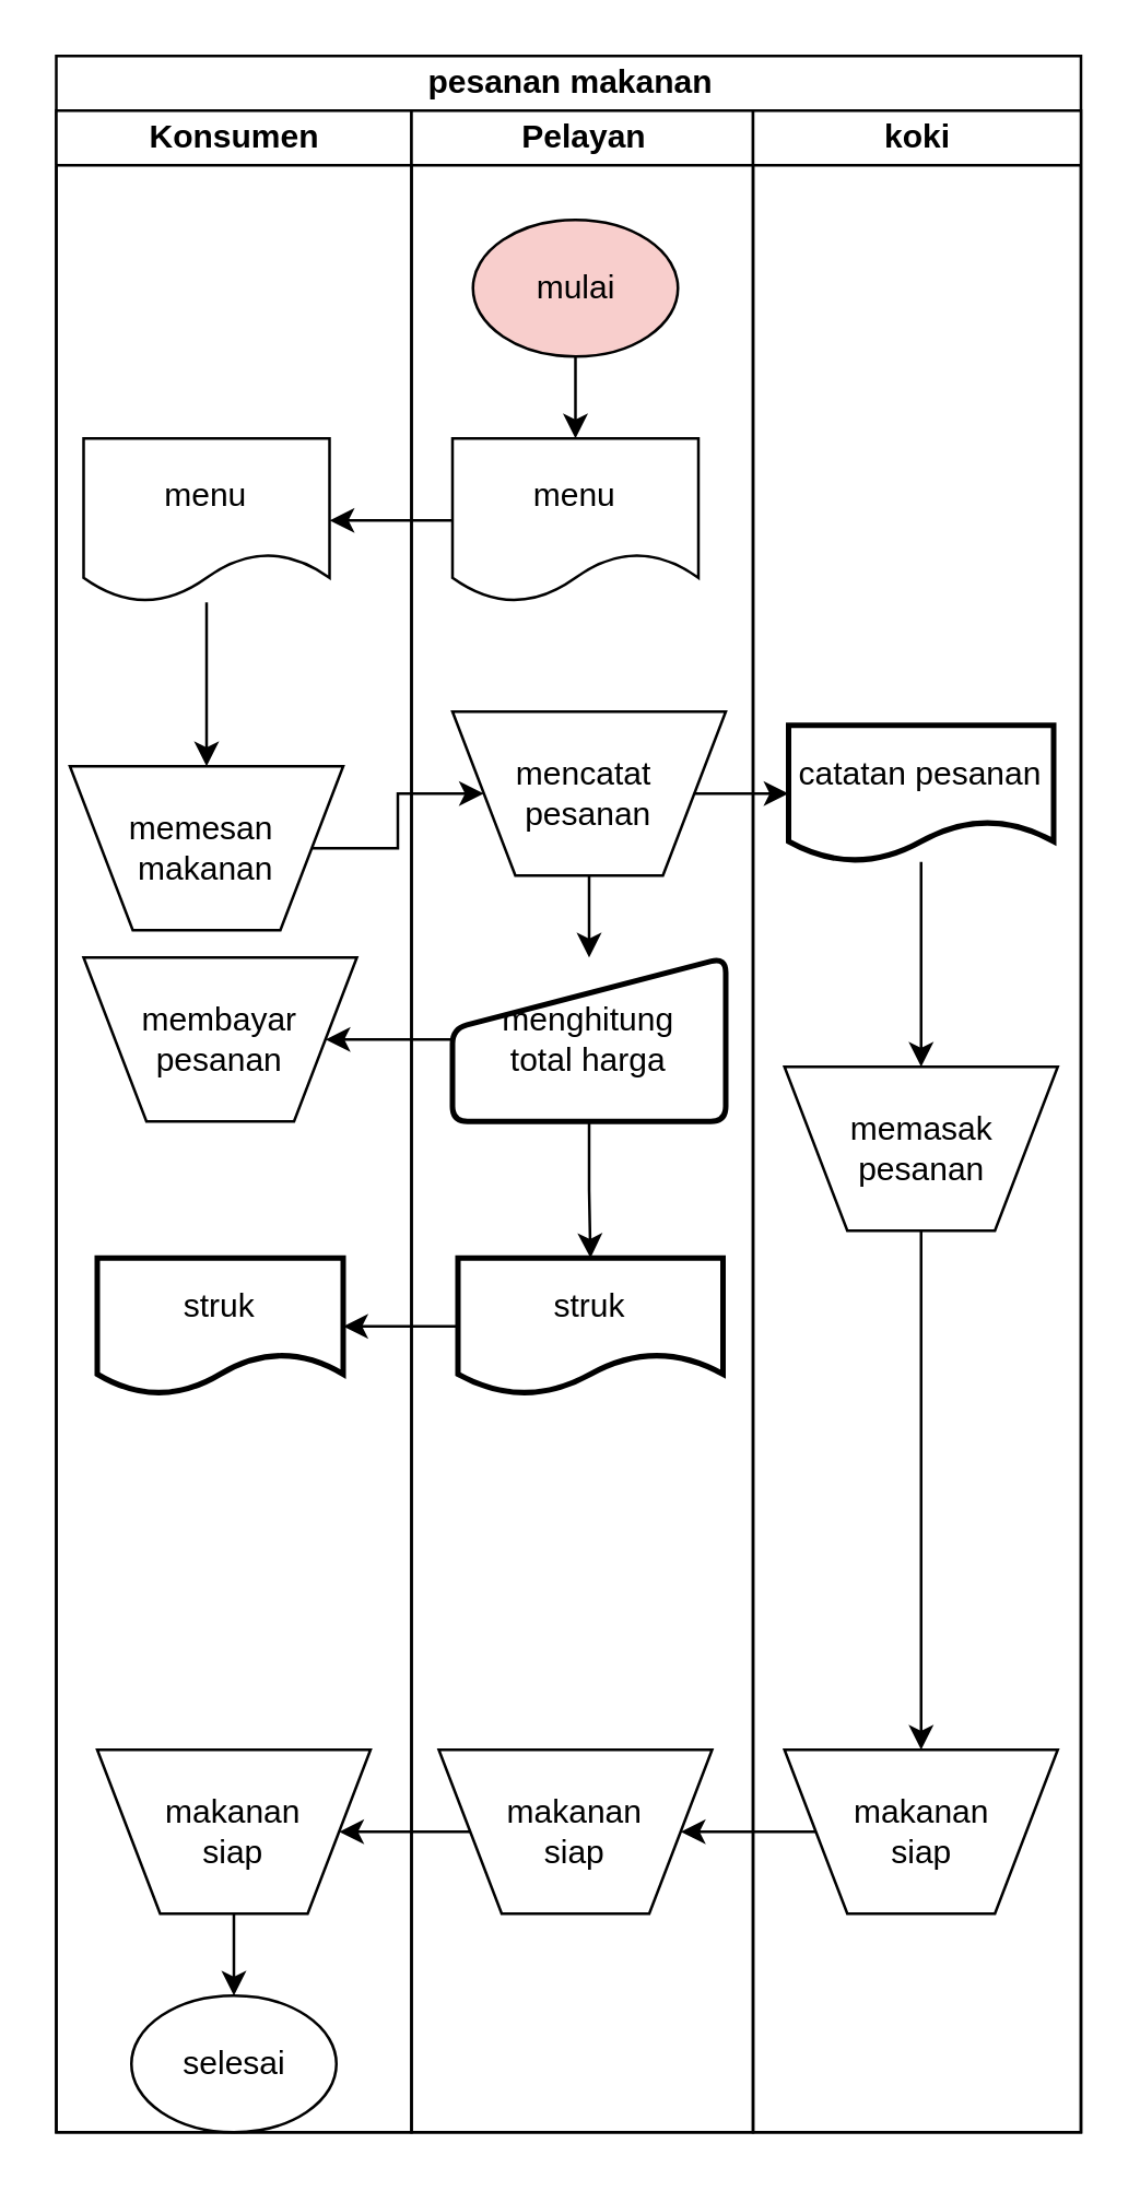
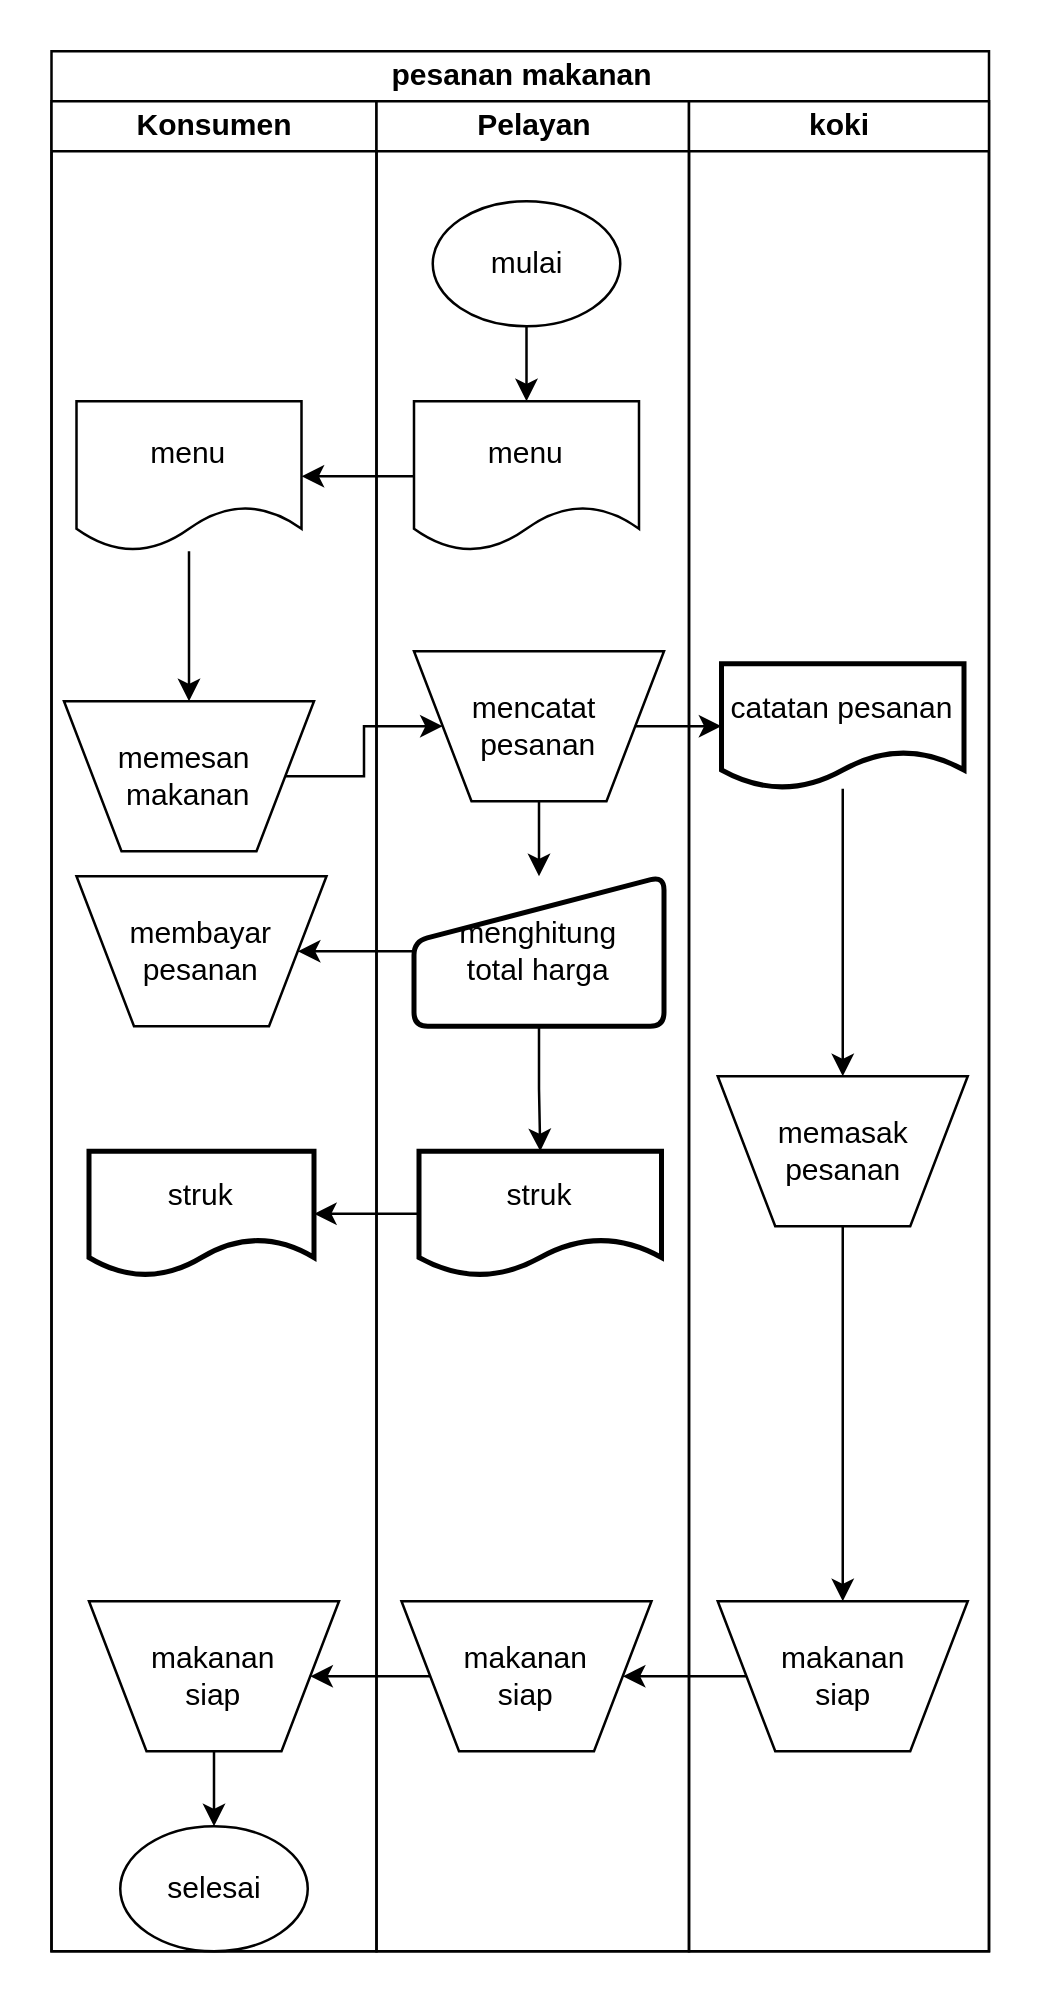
  <mxCell id="0" />
  <mxCell id="1" parent="0" />
  <mxCell id="2" value="pesanan makanan" style="swimlane;childLayout=stackLayout;resizeParent=1;resizeParentMax=0;startSize=20;html=1;" parent="1" vertex="1"><mxGeometry x="20" y="20" width="375" height="760" as="geometry" /></mxCell>
  <mxCell id="3" value="Konsumen" style="swimlane;startSize=20;html=1;" parent="2" vertex="1"><mxGeometry y="20" width="130" height="740" as="geometry" /></mxCell>
  <mxCell id="4" value="" style="edgeStyle=orthogonalEdgeStyle;rounded=0;orthogonalLoop=1;jettySize=auto;html=1;" edge="1" parent="3" source="5" target="6"><mxGeometry relative="1" as="geometry" /></mxCell>
  <mxCell id="5" value="menu" style="shape=document;whiteSpace=wrap;html=1;boundedLbl=1;" vertex="1" parent="3"><mxGeometry x="10.0" y="120" width="90" height="60" as="geometry" /></mxCell>
  <mxCell id="6" value="memesan&amp;nbsp;&lt;div&gt;makanan&lt;/div&gt;" style="verticalLabelPosition=middle;verticalAlign=middle;html=1;shape=trapezoid;perimeter=trapezoidPerimeter;whiteSpace=wrap;size=0.23;arcSize=10;flipV=1;labelPosition=center;align=center;" vertex="1" parent="3"><mxGeometry x="5.0" y="240" width="100" height="60" as="geometry" /></mxCell>
  <mxCell id="7" value="membayar&lt;div&gt;pesanan&lt;/div&gt;" style="verticalLabelPosition=middle;verticalAlign=middle;html=1;shape=trapezoid;perimeter=trapezoidPerimeter;whiteSpace=wrap;size=0.23;arcSize=10;flipV=1;labelPosition=center;align=center;" vertex="1" parent="3"><mxGeometry x="10" y="310" width="100" height="60" as="geometry" /></mxCell>
  <mxCell id="8" value="struk" style="shape=document;whiteSpace=wrap;html=1;boundedLbl=1;strokeWidth=2;rounded=1;arcSize=11;" vertex="1" parent="3"><mxGeometry x="15" y="420" width="90" height="50" as="geometry" /></mxCell>
  <mxCell id="9" value="" style="edgeStyle=orthogonalEdgeStyle;rounded=0;orthogonalLoop=1;jettySize=auto;html=1;" edge="1" parent="3" source="10" target="11"><mxGeometry relative="1" as="geometry" /></mxCell>
  <mxCell id="10" value="&lt;div&gt;makanan&lt;/div&gt;&lt;div&gt;siap&lt;/div&gt;" style="verticalLabelPosition=middle;verticalAlign=middle;html=1;shape=trapezoid;perimeter=trapezoidPerimeter;whiteSpace=wrap;size=0.23;arcSize=10;flipV=1;labelPosition=center;align=center;" vertex="1" parent="3"><mxGeometry x="15" y="600" width="100" height="60" as="geometry" /></mxCell>
  <mxCell id="11" value="selesai" style="ellipse;whiteSpace=wrap;html=1;" vertex="1" parent="3"><mxGeometry x="27.5" y="690" width="75" height="50" as="geometry" /></mxCell>
  <mxCell id="12" value="Pelayan" style="swimlane;startSize=20;html=1;" parent="2" vertex="1"><mxGeometry x="130" y="20" width="125" height="740" as="geometry" /></mxCell>
  <mxCell id="13" value="menu" style="shape=document;whiteSpace=wrap;html=1;boundedLbl=1;" vertex="1" parent="12"><mxGeometry x="15.0" y="120" width="90" height="60" as="geometry" /></mxCell>
  <mxCell id="14" value="" style="edgeStyle=orthogonalEdgeStyle;rounded=0;orthogonalLoop=1;jettySize=auto;html=1;" edge="1" parent="12" source="15" target="13"><mxGeometry relative="1" as="geometry" /></mxCell>
- <mxCell id="15" value="mulai" style="ellipse;whiteSpace=wrap;html=1;fillColor=#f8cecc;" vertex="1" parent="12"><mxGeometry x="22.5" y="40" width="75" height="50" as="geometry" /></mxCell>
+ <mxCell id="15" value="mulai" style="ellipse;whiteSpace=wrap;html=1;" vertex="1" parent="12"><mxGeometry x="22.5" y="40" width="75" height="50" as="geometry" /></mxCell>
  <mxCell id="16" value="" style="edgeStyle=orthogonalEdgeStyle;rounded=0;orthogonalLoop=1;jettySize=auto;html=1;" edge="1" parent="12" source="17" target="19"><mxGeometry relative="1" as="geometry" /></mxCell>
  <mxCell id="17" value="mencatat&amp;nbsp;&lt;div&gt;pesanan&lt;/div&gt;" style="verticalLabelPosition=middle;verticalAlign=middle;html=1;shape=trapezoid;perimeter=trapezoidPerimeter;whiteSpace=wrap;size=0.23;arcSize=10;flipV=1;labelPosition=center;align=center;" vertex="1" parent="12"><mxGeometry x="15.0" y="220" width="100" height="60" as="geometry" /></mxCell>
  <mxCell id="18" value="" style="edgeStyle=orthogonalEdgeStyle;rounded=0;orthogonalLoop=1;jettySize=auto;html=1;" edge="1" parent="12" source="19" target="20"><mxGeometry relative="1" as="geometry" /></mxCell>
  <mxCell id="19" value="menghitung&lt;div&gt;total harga&lt;/div&gt;" style="html=1;strokeWidth=2;shape=manualInput;whiteSpace=wrap;rounded=1;size=26;arcSize=11;" vertex="1" parent="12"><mxGeometry x="15" y="310" width="100" height="60" as="geometry" /></mxCell>
  <mxCell id="20" value="struk" style="shape=document;whiteSpace=wrap;html=1;boundedLbl=1;strokeWidth=2;rounded=1;arcSize=11;" vertex="1" parent="12"><mxGeometry x="17" y="420" width="97" height="50" as="geometry" /></mxCell>
  <mxCell id="21" value="&lt;div&gt;makanan&lt;/div&gt;&lt;div&gt;siap&lt;/div&gt;" style="verticalLabelPosition=middle;verticalAlign=middle;html=1;shape=trapezoid;perimeter=trapezoidPerimeter;whiteSpace=wrap;size=0.23;arcSize=10;flipV=1;labelPosition=center;align=center;" vertex="1" parent="12"><mxGeometry x="10" y="600" width="100" height="60" as="geometry" /></mxCell>
  <mxCell id="22" value="koki" style="swimlane;startSize=20;html=1;" parent="2" vertex="1"><mxGeometry x="255" y="20" width="120" height="740" as="geometry" /></mxCell>
  <mxCell id="23" value="" style="edgeStyle=orthogonalEdgeStyle;rounded=0;orthogonalLoop=1;jettySize=auto;html=1;" edge="1" parent="22" source="24" target="26"><mxGeometry relative="1" as="geometry" /></mxCell>
  <mxCell id="24" value="catatan pesanan" style="shape=document;whiteSpace=wrap;html=1;boundedLbl=1;strokeWidth=2;rounded=1;arcSize=11;" vertex="1" parent="22"><mxGeometry x="13" y="225" width="97" height="50" as="geometry" /></mxCell>
  <mxCell id="25" value="" style="edgeStyle=orthogonalEdgeStyle;rounded=0;orthogonalLoop=1;jettySize=auto;html=1;" edge="1" parent="22" source="26" target="27"><mxGeometry relative="1" as="geometry" /></mxCell>
- <mxCell id="26" value="memasak&lt;div&gt;pesanan&lt;/div&gt;" style="verticalLabelPosition=middle;verticalAlign=middle;html=1;shape=trapezoid;perimeter=trapezoidPerimeter;whiteSpace=wrap;size=0.23;arcSize=10;flipV=1;labelPosition=center;align=center;" vertex="1" parent="22"><mxGeometry x="11.5" y="350" width="100" height="60" as="geometry" /></mxCell>
+ <mxCell id="26" value="memasak&lt;div&gt;pesanan&lt;/div&gt;" style="verticalLabelPosition=middle;verticalAlign=middle;html=1;shape=trapezoid;perimeter=trapezoidPerimeter;whiteSpace=wrap;size=0.23;arcSize=10;flipV=1;labelPosition=center;align=center;" vertex="1" parent="22"><mxGeometry x="11.5" y="390" width="100" height="60" as="geometry" /></mxCell>
  <mxCell id="27" value="&lt;div&gt;makanan&lt;/div&gt;&lt;div&gt;siap&lt;/div&gt;" style="verticalLabelPosition=middle;verticalAlign=middle;html=1;shape=trapezoid;perimeter=trapezoidPerimeter;whiteSpace=wrap;size=0.23;arcSize=10;flipV=1;labelPosition=center;align=center;" vertex="1" parent="22"><mxGeometry x="11.5" y="600" width="100" height="60" as="geometry" /></mxCell>
  <mxCell id="28" value="" style="edgeStyle=orthogonalEdgeStyle;rounded=0;orthogonalLoop=1;jettySize=auto;html=1;" edge="1" parent="2" source="13" target="5"><mxGeometry relative="1" as="geometry" /></mxCell>
  <mxCell id="29" value="" style="edgeStyle=orthogonalEdgeStyle;rounded=0;orthogonalLoop=1;jettySize=auto;html=1;" edge="1" parent="2" source="6" target="17"><mxGeometry relative="1" as="geometry" /></mxCell>
  <mxCell id="30" value="" style="edgeStyle=orthogonalEdgeStyle;rounded=0;orthogonalLoop=1;jettySize=auto;html=1;" edge="1" parent="2" source="20" target="8"><mxGeometry relative="1" as="geometry" /></mxCell>
  <mxCell id="31" value="" style="edgeStyle=orthogonalEdgeStyle;rounded=0;orthogonalLoop=1;jettySize=auto;html=1;" edge="1" parent="2" source="27" target="21"><mxGeometry relative="1" as="geometry" /></mxCell>
  <mxCell id="32" value="" style="edgeStyle=orthogonalEdgeStyle;rounded=0;orthogonalLoop=1;jettySize=auto;html=1;" edge="1" parent="2" source="21" target="10"><mxGeometry relative="1" as="geometry" /></mxCell>
  <mxCell id="33" value="" style="edgeStyle=orthogonalEdgeStyle;rounded=0;orthogonalLoop=1;jettySize=auto;html=1;" edge="1" parent="2" source="17" target="24"><mxGeometry relative="1" as="geometry" /></mxCell>
  <mxCell id="34" value="" style="edgeStyle=orthogonalEdgeStyle;rounded=0;orthogonalLoop=1;jettySize=auto;html=1;" edge="1" parent="2" source="19" target="7"><mxGeometry relative="1" as="geometry" /></mxCell>
